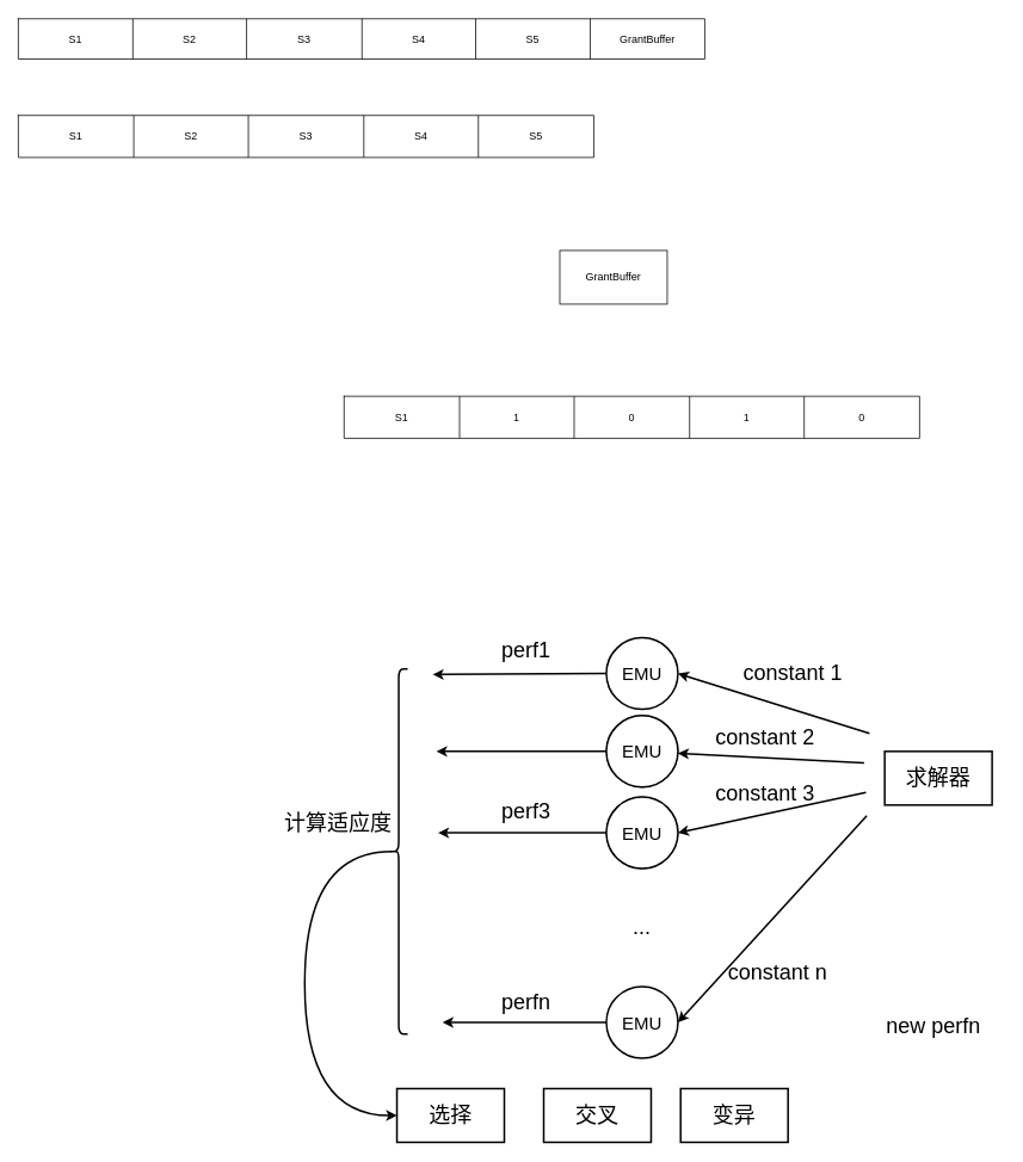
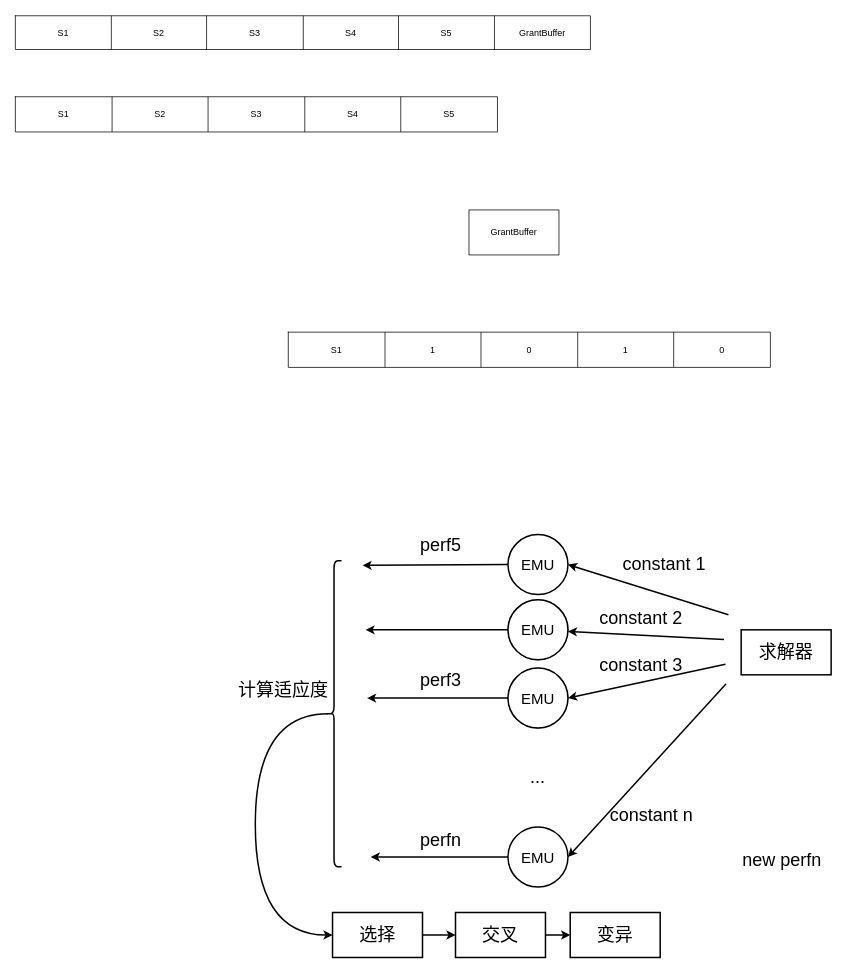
  <mxCell id="0" />
  <mxCell id="1" parent="0" />
  <mxCell id="2" value="" style="shape=table;startSize=0;container=1;collapsible=0;childLayout=tableLayout;" vertex="1" parent="1"><mxGeometry x="20" y="20" width="767" height="45" as="geometry" /></mxCell>
  <mxCell id="3" value="" style="shape=tableRow;horizontal=0;startSize=0;swimlaneHead=0;swimlaneBody=0;strokeColor=inherit;top=0;left=0;bottom=0;right=0;collapsible=0;dropTarget=0;fillColor=none;points=[[0,0.5],[1,0.5]];portConstraint=eastwest;" vertex="1" parent="2"><mxGeometry width="767" height="45" as="geometry" /></mxCell>
  <mxCell id="4" value="S1" style="shape=partialRectangle;html=1;whiteSpace=wrap;connectable=0;strokeColor=inherit;overflow=hidden;fillColor=none;top=0;left=0;bottom=0;right=0;pointerEvents=1;" vertex="1" parent="3"><mxGeometry width="128" height="45" as="geometry"><mxRectangle width="128" height="45" as="alternateBounds" /></mxGeometry></mxCell>
  <mxCell id="5" value="S2" style="shape=partialRectangle;html=1;whiteSpace=wrap;connectable=0;strokeColor=inherit;overflow=hidden;fillColor=none;top=0;left=0;bottom=0;right=0;pointerEvents=1;" vertex="1" parent="3"><mxGeometry x="128" width="127" height="45" as="geometry"><mxRectangle width="127" height="45" as="alternateBounds" /></mxGeometry></mxCell>
  <mxCell id="6" value="S3" style="shape=partialRectangle;html=1;whiteSpace=wrap;connectable=0;strokeColor=inherit;overflow=hidden;fillColor=none;top=0;left=0;bottom=0;right=0;pointerEvents=1;" vertex="1" parent="3"><mxGeometry x="255" width="129" height="45" as="geometry"><mxRectangle width="129" height="45" as="alternateBounds" /></mxGeometry></mxCell>
  <mxCell id="7" value="S4" style="shape=partialRectangle;html=1;whiteSpace=wrap;connectable=0;strokeColor=inherit;overflow=hidden;fillColor=none;top=0;left=0;bottom=0;right=0;pointerEvents=1;" vertex="1" parent="3"><mxGeometry x="384" width="127" height="45" as="geometry"><mxRectangle width="127" height="45" as="alternateBounds" /></mxGeometry></mxCell>
  <mxCell id="8" value="S5" style="shape=partialRectangle;html=1;whiteSpace=wrap;connectable=0;strokeColor=inherit;overflow=hidden;fillColor=none;top=0;left=0;bottom=0;right=0;pointerEvents=1;" vertex="1" parent="3"><mxGeometry x="511" width="128" height="45" as="geometry"><mxRectangle width="128" height="45" as="alternateBounds" /></mxGeometry></mxCell>
  <mxCell id="9" value="GrantBuffer" style="shape=partialRectangle;html=1;whiteSpace=wrap;connectable=0;strokeColor=inherit;overflow=hidden;fillColor=none;top=0;left=0;bottom=0;right=0;pointerEvents=1;" vertex="1" parent="3"><mxGeometry x="639" width="128" height="45" as="geometry"><mxRectangle width="128" height="45" as="alternateBounds" /></mxGeometry></mxCell>
  <mxCell id="10" value="" style="shape=table;startSize=0;container=1;collapsible=0;childLayout=tableLayout;strokeColor=default;" vertex="1" parent="1"><mxGeometry x="20" y="128" width="643" height="47" as="geometry" /></mxCell>
  <mxCell id="11" value="" style="shape=tableRow;horizontal=0;startSize=0;swimlaneHead=0;swimlaneBody=0;strokeColor=inherit;top=0;left=0;bottom=0;right=0;collapsible=0;dropTarget=0;fillColor=none;points=[[0,0.5],[1,0.5]];portConstraint=eastwest;" vertex="1" parent="10"><mxGeometry width="643" height="47" as="geometry" /></mxCell>
  <mxCell id="12" value="S1" style="shape=partialRectangle;html=1;whiteSpace=wrap;connectable=0;strokeColor=inherit;overflow=hidden;fillColor=none;top=0;left=0;bottom=0;right=0;pointerEvents=1;" vertex="1" parent="11"><mxGeometry width="129" height="47" as="geometry"><mxRectangle width="129" height="47" as="alternateBounds" /></mxGeometry></mxCell>
  <mxCell id="13" value="S2" style="shape=partialRectangle;html=1;whiteSpace=wrap;connectable=0;strokeColor=inherit;overflow=hidden;fillColor=none;top=0;left=0;bottom=0;right=0;pointerEvents=1;" vertex="1" parent="11"><mxGeometry x="129" width="128" height="47" as="geometry"><mxRectangle width="128" height="47" as="alternateBounds" /></mxGeometry></mxCell>
  <mxCell id="14" value="S3" style="shape=partialRectangle;html=1;whiteSpace=wrap;connectable=0;strokeColor=inherit;overflow=hidden;fillColor=none;top=0;left=0;bottom=0;right=0;pointerEvents=1;" vertex="1" parent="11"><mxGeometry x="257" width="129" height="47" as="geometry"><mxRectangle width="129" height="47" as="alternateBounds" /></mxGeometry></mxCell>
  <mxCell id="15" value="S4" style="shape=partialRectangle;html=1;whiteSpace=wrap;connectable=0;strokeColor=inherit;overflow=hidden;fillColor=none;top=0;left=0;bottom=0;right=0;pointerEvents=1;" vertex="1" parent="11"><mxGeometry x="386" width="128" height="47" as="geometry"><mxRectangle width="128" height="47" as="alternateBounds" /></mxGeometry></mxCell>
  <mxCell id="16" value="S5" style="shape=partialRectangle;html=1;whiteSpace=wrap;connectable=0;strokeColor=inherit;overflow=hidden;fillColor=none;top=0;left=0;bottom=0;right=0;pointerEvents=1;" vertex="1" parent="11"><mxGeometry x="514" width="129" height="47" as="geometry"><mxRectangle width="129" height="47" as="alternateBounds" /></mxGeometry></mxCell>
  <mxCell id="17" value="GrantBuffer" style="rounded=0;whiteSpace=wrap;html=1;strokeColor=default;" vertex="1" parent="1"><mxGeometry x="625" y="279" width="120" height="60" as="geometry" /></mxCell>
  <mxCell id="18" value="" style="shape=table;startSize=0;container=1;collapsible=0;childLayout=tableLayout;strokeColor=default;" vertex="1" parent="1"><mxGeometry x="384" y="442" width="643" height="47" as="geometry" /></mxCell>
  <mxCell id="19" value="" style="shape=tableRow;horizontal=0;startSize=0;swimlaneHead=0;swimlaneBody=0;strokeColor=inherit;top=0;left=0;bottom=0;right=0;collapsible=0;dropTarget=0;fillColor=none;points=[[0,0.5],[1,0.5]];portConstraint=eastwest;" vertex="1" parent="18"><mxGeometry width="643" height="47" as="geometry" /></mxCell>
  <mxCell id="20" value="S1" style="shape=partialRectangle;html=1;whiteSpace=wrap;connectable=0;strokeColor=inherit;overflow=hidden;fillColor=none;top=0;left=0;bottom=0;right=0;pointerEvents=1;" vertex="1" parent="19"><mxGeometry width="129" height="47" as="geometry"><mxRectangle width="129" height="47" as="alternateBounds" /></mxGeometry></mxCell>
  <mxCell id="21" value="1" style="shape=partialRectangle;html=1;whiteSpace=wrap;connectable=0;strokeColor=inherit;overflow=hidden;fillColor=none;top=0;left=0;bottom=0;right=0;pointerEvents=1;" vertex="1" parent="19"><mxGeometry x="129" width="128" height="47" as="geometry"><mxRectangle width="128" height="47" as="alternateBounds" /></mxGeometry></mxCell>
  <mxCell id="22" value="0" style="shape=partialRectangle;html=1;whiteSpace=wrap;connectable=0;strokeColor=inherit;overflow=hidden;fillColor=none;top=0;left=0;bottom=0;right=0;pointerEvents=1;" vertex="1" parent="19"><mxGeometry x="257" width="129" height="47" as="geometry"><mxRectangle width="129" height="47" as="alternateBounds" /></mxGeometry></mxCell>
  <mxCell id="23" value="1" style="shape=partialRectangle;html=1;whiteSpace=wrap;connectable=0;strokeColor=inherit;overflow=hidden;fillColor=none;top=0;left=0;bottom=0;right=0;pointerEvents=1;" vertex="1" parent="19"><mxGeometry x="386" width="128" height="47" as="geometry"><mxRectangle width="128" height="47" as="alternateBounds" /></mxGeometry></mxCell>
  <mxCell id="24" value="0" style="shape=partialRectangle;html=1;whiteSpace=wrap;connectable=0;strokeColor=inherit;overflow=hidden;fillColor=none;top=0;left=0;bottom=0;right=0;pointerEvents=1;" vertex="1" parent="19"><mxGeometry x="514" width="129" height="47" as="geometry"><mxRectangle width="129" height="47" as="alternateBounds" /></mxGeometry></mxCell>
  <mxCell id="25" value="&lt;font style=&quot;font-size: 20px;&quot;&gt;EMU&lt;/font&gt;" style="ellipse;whiteSpace=wrap;html=1;aspect=fixed;strokeColor=default;strokeWidth=2;" vertex="1" parent="1"><mxGeometry x="677" y="712" width="80" height="80" as="geometry" /></mxCell>
  <mxCell id="26" value="&lt;font style=&quot;font-size: 20px;&quot;&gt;EMU&lt;/font&gt;" style="ellipse;whiteSpace=wrap;html=1;aspect=fixed;strokeColor=default;" vertex="1" parent="1"><mxGeometry x="677" y="799" width="80" height="80" as="geometry" /></mxCell>
  <mxCell id="27" value="&lt;font style=&quot;font-size: 20px;&quot;&gt;EMU&lt;/font&gt;" style="ellipse;whiteSpace=wrap;html=1;aspect=fixed;strokeColor=default;" vertex="1" parent="1"><mxGeometry x="677" y="890" width="80" height="80" as="geometry" /></mxCell>
  <mxCell id="28" value="&lt;font style=&quot;font-size: 20px;&quot;&gt;EMU&lt;/font&gt;" style="ellipse;whiteSpace=wrap;html=1;aspect=fixed;strokeColor=default;strokeWidth=2;" vertex="1" parent="1"><mxGeometry x="677" y="1102" width="80" height="80" as="geometry" /></mxCell>
  <mxCell id="29" value="" style="endArrow=classic;html=1;rounded=0;fontSize=20;strokeWidth=2;entryX=1;entryY=0.5;entryDx=0;entryDy=0;" edge="1" parent="1" target="25"><mxGeometry width="50" height="50" relative="1" as="geometry"><mxPoint x="971" y="819" as="sourcePoint" /><mxPoint x="896" y="748" as="targetPoint" /></mxGeometry></mxCell>
  <mxCell id="30" value="" style="endArrow=classic;html=1;rounded=0;fontSize=20;strokeWidth=2;" edge="1" parent="1" target="26"><mxGeometry width="50" height="50" relative="1" as="geometry"><mxPoint x="965" y="852" as="sourcePoint" /><mxPoint x="767" y="762" as="targetPoint" /></mxGeometry></mxCell>
  <mxCell id="31" value="" style="endArrow=classic;html=1;rounded=0;fontSize=20;strokeWidth=2;entryX=1;entryY=0.5;entryDx=0;entryDy=0;" edge="1" parent="1" target="27"><mxGeometry width="50" height="50" relative="1" as="geometry"><mxPoint x="967" y="885" as="sourcePoint" /><mxPoint x="767" y="849" as="targetPoint" /></mxGeometry></mxCell>
  <mxCell id="32" value="" style="endArrow=classic;html=1;rounded=0;fontSize=20;strokeWidth=2;entryX=1;entryY=0.5;entryDx=0;entryDy=0;" edge="1" parent="1" target="28"><mxGeometry width="50" height="50" relative="1" as="geometry"><mxPoint x="968" y="911" as="sourcePoint" /><mxPoint x="777" y="859" as="targetPoint" /></mxGeometry></mxCell>
  <mxCell id="33" value="" style="endArrow=classic;html=1;rounded=0;fontSize=20;strokeWidth=2;exitX=0;exitY=0.5;exitDx=0;exitDy=0;" edge="1" parent="1" source="25"><mxGeometry width="50" height="50" relative="1" as="geometry"><mxPoint x="981" y="829" as="sourcePoint" /><mxPoint x="483" y="753" as="targetPoint" /></mxGeometry></mxCell>
  <mxCell id="34" value="" style="endArrow=classic;html=1;rounded=0;fontSize=20;strokeWidth=2;exitX=0;exitY=0.5;exitDx=0;exitDy=0;" edge="1" parent="1" source="26"><mxGeometry width="50" height="50" relative="1" as="geometry"><mxPoint x="648" y="842" as="sourcePoint" /><mxPoint x="487" y="839" as="targetPoint" /></mxGeometry></mxCell>
  <mxCell id="35" value="" style="endArrow=classic;html=1;rounded=0;fontSize=20;strokeWidth=2;exitX=0;exitY=0.5;exitDx=0;exitDy=0;" edge="1" parent="1" source="27"><mxGeometry width="50" height="50" relative="1" as="geometry"><mxPoint x="672" y="937" as="sourcePoint" /><mxPoint x="489" y="930" as="targetPoint" /></mxGeometry></mxCell>
  <mxCell id="36" value="" style="endArrow=classic;html=1;rounded=0;fontSize=20;strokeWidth=2;exitX=0;exitY=0.5;exitDx=0;exitDy=0;" edge="1" parent="1" source="28"><mxGeometry width="50" height="50" relative="1" as="geometry"><mxPoint x="657" y="1148" as="sourcePoint" /><mxPoint x="494" y="1142" as="targetPoint" /></mxGeometry></mxCell>
  <mxCell id="37" value="&lt;font style=&quot;font-size: 24px;&quot;&gt;求解器&lt;/font&gt;" style="rounded=0;whiteSpace=wrap;html=1;strokeColor=default;strokeWidth=2;" vertex="1" parent="1"><mxGeometry x="988" y="839" width="120" height="60" as="geometry" /></mxCell>
  <mxCell id="38" style="edgeStyle=orthogonalEdgeStyle;curved=1;rounded=0;orthogonalLoop=1;jettySize=auto;html=1;exitX=0.1;exitY=0.5;exitDx=0;exitDy=0;exitPerimeter=0;entryX=0;entryY=0.5;entryDx=0;entryDy=0;strokeWidth=2;fontSize=24;" edge="1" parent="1" source="39" target="49"><mxGeometry relative="1" as="geometry"><Array as="points"><mxPoint x="340" y="951" /><mxPoint x="340" y="1246" /></Array></mxGeometry></mxCell>
  <mxCell id="39" value="" style="shape=curlyBracket;whiteSpace=wrap;html=1;rounded=1;labelPosition=left;verticalLabelPosition=middle;align=right;verticalAlign=middle;strokeColor=default;strokeWidth=2;fontSize=24;" vertex="1" parent="1"><mxGeometry x="435" y="747" width="20" height="408" as="geometry" /></mxCell>
  <mxCell id="40" value="..." style="text;html=1;strokeColor=none;fillColor=none;align=center;verticalAlign=middle;whiteSpace=wrap;rounded=0;fontSize=24;" vertex="1" parent="1"><mxGeometry x="687" y="1021" width="60" height="30" as="geometry" /></mxCell>
  <mxCell id="41" value="constant 1" style="text;html=1;strokeColor=none;fillColor=none;align=center;verticalAlign=middle;whiteSpace=wrap;rounded=0;fontSize=24;" vertex="1" parent="1"><mxGeometry x="807" y="731.5" width="157" height="41" as="geometry" /></mxCell>
  <mxCell id="42" value="constant 2" style="text;html=1;strokeColor=none;fillColor=none;align=center;verticalAlign=middle;whiteSpace=wrap;rounded=0;fontSize=24;" vertex="1" parent="1"><mxGeometry x="776" y="803" width="157" height="41" as="geometry" /></mxCell>
  <mxCell id="43" value="constant 3" style="text;html=1;strokeColor=none;fillColor=none;align=center;verticalAlign=middle;whiteSpace=wrap;rounded=0;fontSize=24;" vertex="1" parent="1"><mxGeometry x="776" y="865" width="157" height="41" as="geometry" /></mxCell>
  <mxCell id="44" value="constant n" style="text;html=1;strokeColor=none;fillColor=none;align=center;verticalAlign=middle;whiteSpace=wrap;rounded=0;fontSize=24;" vertex="1" parent="1"><mxGeometry x="790" y="1065" width="157" height="41" as="geometry" /></mxCell>
- <mxCell id="45" value="perf1" style="text;html=1;strokeColor=none;fillColor=none;align=center;verticalAlign=middle;whiteSpace=wrap;rounded=0;fontSize=24;" vertex="1" parent="1"><mxGeometry x="509" y="706" width="157" height="41" as="geometry" /></mxCell>
+ <mxCell id="45" value="perf5" style="text;html=1;strokeColor=none;fillColor=none;align=center;verticalAlign=middle;whiteSpace=wrap;rounded=0;fontSize=24;" vertex="1" parent="1"><mxGeometry x="509" y="706" width="157" height="41" as="geometry" /></mxCell>
  <mxCell id="46" value="perf3" style="text;html=1;strokeColor=none;fillColor=none;align=center;verticalAlign=middle;whiteSpace=wrap;rounded=0;fontSize=24;" vertex="1" parent="1"><mxGeometry x="509" y="886" width="157" height="41" as="geometry" /></mxCell>
  <mxCell id="47" value="perfn" style="text;html=1;strokeColor=none;fillColor=none;align=center;verticalAlign=middle;whiteSpace=wrap;rounded=0;fontSize=24;" vertex="1" parent="1"><mxGeometry x="509" y="1099" width="157" height="41" as="geometry" /></mxCell>
+ <mxCell id="48" style="edgeStyle=orthogonalEdgeStyle;curved=1;rounded=0;orthogonalLoop=1;jettySize=auto;html=1;exitX=1;exitY=0.5;exitDx=0;exitDy=0;entryX=0;entryY=0.5;entryDx=0;entryDy=0;strokeWidth=2;fontSize=24;" edge="1" parent="1" source="49" target="51"><mxGeometry relative="1" as="geometry" /></mxCell>
  <mxCell id="49" value="&lt;span style=&quot;font-size: 24px;&quot;&gt;选择&lt;/span&gt;" style="rounded=0;whiteSpace=wrap;html=1;strokeColor=default;strokeWidth=2;" vertex="1" parent="1"><mxGeometry x="443" y="1216" width="120" height="60" as="geometry" /></mxCell>
+ <mxCell id="50" style="edgeStyle=orthogonalEdgeStyle;curved=1;rounded=0;orthogonalLoop=1;jettySize=auto;html=1;exitX=1;exitY=0.5;exitDx=0;exitDy=0;strokeWidth=2;fontSize=24;" edge="1" parent="1" source="51" target="52"><mxGeometry relative="1" as="geometry" /></mxCell>
  <mxCell id="51" value="&lt;span style=&quot;font-size: 24px;&quot;&gt;交叉&lt;/span&gt;" style="rounded=0;whiteSpace=wrap;html=1;strokeColor=default;strokeWidth=2;" vertex="1" parent="1"><mxGeometry x="607" y="1216" width="120" height="60" as="geometry" /></mxCell>
  <mxCell id="52" value="&lt;span style=&quot;font-size: 24px;&quot;&gt;变异&lt;/span&gt;" style="rounded=0;whiteSpace=wrap;html=1;strokeColor=default;strokeWidth=2;" vertex="1" parent="1"><mxGeometry x="760" y="1216" width="120" height="60" as="geometry" /></mxCell>
  <mxCell id="53" value="new perfn" style="text;html=1;strokeColor=none;fillColor=none;align=center;verticalAlign=middle;whiteSpace=wrap;rounded=0;fontSize=24;" vertex="1" parent="1"><mxGeometry x="963.5" y="1126" width="157" height="41" as="geometry" /></mxCell>
  <mxCell id="54" value="计算适应度" style="text;html=1;strokeColor=none;fillColor=none;align=center;verticalAlign=middle;whiteSpace=wrap;rounded=0;fontSize=24;" vertex="1" parent="1"><mxGeometry x="312" y="882" width="131" height="75" as="geometry" /></mxCell>
  <mxCell id="55" value="&lt;font style=&quot;font-size: 20px;&quot;&gt;EMU&lt;/font&gt;" style="ellipse;whiteSpace=wrap;html=1;aspect=fixed;strokeColor=default;strokeWidth=2;" vertex="1" parent="1"><mxGeometry x="677" y="799" width="80" height="80" as="geometry" /></mxCell>
  <mxCell id="56" value="&lt;font style=&quot;font-size: 20px;&quot;&gt;EMU&lt;/font&gt;" style="ellipse;whiteSpace=wrap;html=1;aspect=fixed;strokeColor=default;strokeWidth=2;" vertex="1" parent="1"><mxGeometry x="677" y="890" width="80" height="80" as="geometry" /></mxCell>
